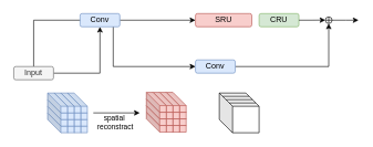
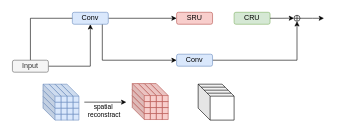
  <mxCell id="0" />
  <mxCell id="1" parent="0" />
  <mxCell id="2" value="" style="edgeStyle=orthogonalEdgeStyle;rounded=0;orthogonalLoop=1;jettySize=auto;html=1;" edge="1" parent="1" source="4" target="6"><mxGeometry relative="1" as="geometry" /></mxCell>
  <mxCell id="3" value="" style="edgeStyle=orthogonalEdgeStyle;rounded=0;orthogonalLoop=1;jettySize=auto;html=1;" edge="1" parent="1" source="4" target="10"><mxGeometry relative="1" as="geometry"><Array as="points"><mxPoint x="170" y="30" /><mxPoint x="170" y="100" /></Array></mxGeometry></mxCell>
  <mxCell id="4" value="Input" style="rounded=1;whiteSpace=wrap;html=1;fillColor=#f5f5f5;fontColor=#333333;strokeColor=#666666;" vertex="1" parent="1"><mxGeometry x="20" y="100" width="60" height="20" as="geometry" /></mxCell>
  <mxCell id="5" value="" style="edgeStyle=orthogonalEdgeStyle;rounded=0;orthogonalLoop=1;jettySize=auto;html=1;" edge="1" parent="1" source="6" target="7"><mxGeometry relative="1" as="geometry" /></mxCell>
  <mxCell id="6" value="Conv" style="rounded=1;whiteSpace=wrap;html=1;fillColor=#dae8fc;strokeColor=#6c8ebf;" vertex="1" parent="1"><mxGeometry x="120" y="20" width="60" height="20" as="geometry" /></mxCell>
- <mxCell id="7" value="SRU" style="rounded=1;whiteSpace=wrap;html=1;fillColor=#f8cecc;strokeColor=#b85450;" vertex="1" parent="1"><mxGeometry x="294" y="20" width="85" height="20" as="geometry" /></mxCell>
+ <mxCell id="7" value="SRU" style="rounded=1;whiteSpace=wrap;html=1;fillColor=#f8cecc;strokeColor=#b85450;" vertex="1" parent="1"><mxGeometry x="294" y="20" width="60" height="20" as="geometry" /></mxCell>
  <mxCell id="8" value="CRU" style="rounded=1;whiteSpace=wrap;html=1;fillColor=#d5e8d4;strokeColor=#82b366;" vertex="1" parent="1"><mxGeometry x="390" y="20" width="60" height="20" as="geometry" /></mxCell>
  <mxCell id="9" value="" style="edgeStyle=orthogonalEdgeStyle;rounded=0;orthogonalLoop=1;jettySize=auto;html=1;entryX=0.5;entryY=1;entryDx=0;entryDy=0;" edge="1" parent="1" source="10" target="11"><mxGeometry relative="1" as="geometry"><mxPoint x="420" y="100" as="targetPoint" /></mxGeometry></mxCell>
  <mxCell id="10" value="Conv" style="rounded=1;whiteSpace=wrap;html=1;fillColor=#dae8fc;strokeColor=#6c8ebf;" vertex="1" parent="1"><mxGeometry x="294" y="90" width="60" height="20" as="geometry" /></mxCell>
  <mxCell id="11" value="" style="shape=orEllipse;perimeter=ellipsePerimeter;whiteSpace=wrap;html=1;backgroundOutline=1;" vertex="1" parent="1"><mxGeometry x="490" y="25" width="10" height="10" as="geometry" /></mxCell>
  <mxCell id="12" value="" style="edgeStyle=orthogonalEdgeStyle;rounded=0;orthogonalLoop=1;jettySize=auto;html=1;exitX=1;exitY=0.5;exitDx=0;exitDy=0;" edge="1" parent="1" source="8"><mxGeometry relative="1" as="geometry"><mxPoint x="460" y="30" as="sourcePoint" /><mxPoint x="490" y="29.83" as="targetPoint" /></mxGeometry></mxCell>
  <mxCell id="13" value="" style="edgeStyle=orthogonalEdgeStyle;rounded=0;orthogonalLoop=1;jettySize=auto;html=1;exitX=1;exitY=0.5;exitDx=0;exitDy=0;" edge="1" parent="1"><mxGeometry relative="1" as="geometry"><mxPoint x="500" y="30" as="sourcePoint" /><mxPoint x="540" y="30" as="targetPoint" /><Array as="points"><mxPoint x="521" y="30.26" /></Array></mxGeometry></mxCell>
  <mxCell id="14" value="" style="shape=cube;whiteSpace=wrap;html=1;boundedLbl=1;backgroundOutline=1;darkOpacity=0.05;darkOpacity2=0.1;fillColor=#dae8fc;strokeColor=#6c8ebf;" vertex="1" parent="1"><mxGeometry x="101" y="170" width="30" height="30" as="geometry" /></mxCell>
  <mxCell id="15" value="" style="shape=cube;whiteSpace=wrap;html=1;boundedLbl=1;backgroundOutline=1;darkOpacity=0.05;darkOpacity2=0.1;fillColor=#dae8fc;strokeColor=#6c8ebf;" vertex="1" parent="1"><mxGeometry x="91" y="170" width="30" height="30" as="geometry" /></mxCell>
  <mxCell id="16" value="" style="shape=cube;whiteSpace=wrap;html=1;boundedLbl=1;backgroundOutline=1;darkOpacity=0.05;darkOpacity2=0.1;fillColor=#dae8fc;strokeColor=#6c8ebf;" vertex="1" parent="1"><mxGeometry x="81" y="170" width="30" height="30" as="geometry" /></mxCell>
  <mxCell id="17" value="" style="shape=cube;whiteSpace=wrap;html=1;boundedLbl=1;backgroundOutline=1;darkOpacity=0.05;darkOpacity2=0.1;fillColor=#dae8fc;strokeColor=#6c8ebf;" vertex="1" parent="1"><mxGeometry x="71" y="170" width="30" height="30" as="geometry" /></mxCell>
  <mxCell id="18" value="" style="shape=cube;whiteSpace=wrap;html=1;boundedLbl=1;backgroundOutline=1;darkOpacity=0.05;darkOpacity2=0.1;fillColor=#dae8fc;strokeColor=#6c8ebf;" vertex="1" parent="1"><mxGeometry x="101" y="160" width="30" height="30" as="geometry" /></mxCell>
  <mxCell id="19" value="" style="shape=cube;whiteSpace=wrap;html=1;boundedLbl=1;backgroundOutline=1;darkOpacity=0.05;darkOpacity2=0.1;fillColor=#dae8fc;strokeColor=#6c8ebf;" vertex="1" parent="1"><mxGeometry x="91" y="160" width="30" height="30" as="geometry" /></mxCell>
  <mxCell id="20" value="" style="shape=cube;whiteSpace=wrap;html=1;boundedLbl=1;backgroundOutline=1;darkOpacity=0.05;darkOpacity2=0.1;fillColor=#dae8fc;strokeColor=#6c8ebf;" vertex="1" parent="1"><mxGeometry x="81" y="160" width="30" height="30" as="geometry" /></mxCell>
  <mxCell id="21" value="" style="shape=cube;whiteSpace=wrap;html=1;boundedLbl=1;backgroundOutline=1;darkOpacity=0.05;darkOpacity2=0.1;fillColor=#dae8fc;strokeColor=#6c8ebf;" vertex="1" parent="1"><mxGeometry x="71" y="160" width="30" height="30" as="geometry" /></mxCell>
  <mxCell id="22" value="" style="shape=cube;whiteSpace=wrap;html=1;boundedLbl=1;backgroundOutline=1;darkOpacity=0.05;darkOpacity2=0.1;fillColor=#dae8fc;strokeColor=#6c8ebf;" vertex="1" parent="1"><mxGeometry x="101" y="150" width="30" height="30" as="geometry" /></mxCell>
  <mxCell id="23" value="" style="shape=cube;whiteSpace=wrap;html=1;boundedLbl=1;backgroundOutline=1;darkOpacity=0.05;darkOpacity2=0.1;fillColor=#dae8fc;strokeColor=#6c8ebf;" vertex="1" parent="1"><mxGeometry x="91" y="150" width="30" height="30" as="geometry" /></mxCell>
  <mxCell id="24" value="" style="shape=cube;whiteSpace=wrap;html=1;boundedLbl=1;backgroundOutline=1;darkOpacity=0.05;darkOpacity2=0.1;fillColor=#dae8fc;strokeColor=#6c8ebf;" vertex="1" parent="1"><mxGeometry x="81" y="150" width="30" height="30" as="geometry" /></mxCell>
  <mxCell id="25" value="" style="shape=cube;whiteSpace=wrap;html=1;boundedLbl=1;backgroundOutline=1;darkOpacity=0.05;darkOpacity2=0.1;fillColor=#dae8fc;strokeColor=#6c8ebf;" vertex="1" parent="1"><mxGeometry x="71" y="150" width="30" height="30" as="geometry" /></mxCell>
  <mxCell id="26" value="" style="shape=cube;whiteSpace=wrap;html=1;boundedLbl=1;backgroundOutline=1;darkOpacity=0.05;darkOpacity2=0.1;fillColor=#dae8fc;strokeColor=#6c8ebf;" vertex="1" parent="1"><mxGeometry x="101" y="140" width="30" height="30" as="geometry" /></mxCell>
  <mxCell id="27" value="" style="shape=cube;whiteSpace=wrap;html=1;boundedLbl=1;backgroundOutline=1;darkOpacity=0.05;darkOpacity2=0.1;fillColor=#dae8fc;strokeColor=#6c8ebf;" vertex="1" parent="1"><mxGeometry x="91" y="140" width="30" height="30" as="geometry" /></mxCell>
  <mxCell id="28" value="" style="shape=cube;whiteSpace=wrap;html=1;boundedLbl=1;backgroundOutline=1;darkOpacity=0.05;darkOpacity2=0.1;fillColor=#dae8fc;strokeColor=#6c8ebf;" vertex="1" parent="1"><mxGeometry x="81" y="140" width="30" height="30" as="geometry" /></mxCell>
  <mxCell id="29" value="" style="shape=cube;whiteSpace=wrap;html=1;boundedLbl=1;backgroundOutline=1;darkOpacity=0.05;darkOpacity2=0.1;fillColor=#dae8fc;strokeColor=#6c8ebf;" vertex="1" parent="1"><mxGeometry x="71" y="140" width="30" height="30" as="geometry" /></mxCell>
  <mxCell id="30" value="" style="shape=cube;whiteSpace=wrap;html=1;boundedLbl=1;backgroundOutline=1;darkOpacity=0.05;darkOpacity2=0.1;" vertex="1" parent="1"><mxGeometry x="330" y="140" width="60" height="60" as="geometry" /></mxCell>
  <mxCell id="31" value="" style="shape=cube;whiteSpace=wrap;html=1;boundedLbl=1;backgroundOutline=1;darkOpacity=0.05;darkOpacity2=0.1;fillColor=#f8cecc;strokeColor=#b85450;" vertex="1" parent="1"><mxGeometry x="250" y="169" width="30" height="30" as="geometry" /></mxCell>
  <mxCell id="32" value="" style="shape=cube;whiteSpace=wrap;html=1;boundedLbl=1;backgroundOutline=1;darkOpacity=0.05;darkOpacity2=0.1;fillColor=#f8cecc;strokeColor=#b85450;" vertex="1" parent="1"><mxGeometry x="240" y="169" width="30" height="30" as="geometry" /></mxCell>
  <mxCell id="33" value="" style="shape=cube;whiteSpace=wrap;html=1;boundedLbl=1;backgroundOutline=1;darkOpacity=0.05;darkOpacity2=0.1;fillColor=#f8cecc;strokeColor=#b85450;" vertex="1" parent="1"><mxGeometry x="230" y="169" width="30" height="30" as="geometry" /></mxCell>
  <mxCell id="34" value="" style="shape=cube;whiteSpace=wrap;html=1;boundedLbl=1;backgroundOutline=1;darkOpacity=0.05;darkOpacity2=0.1;fillColor=#f8cecc;strokeColor=#b85450;" vertex="1" parent="1"><mxGeometry x="220" y="169" width="30" height="30" as="geometry" /></mxCell>
  <mxCell id="35" value="" style="shape=cube;whiteSpace=wrap;html=1;boundedLbl=1;backgroundOutline=1;darkOpacity=0.05;darkOpacity2=0.1;fillColor=#f8cecc;strokeColor=#b85450;" vertex="1" parent="1"><mxGeometry x="250" y="159" width="30" height="30" as="geometry" /></mxCell>
  <mxCell id="36" value="" style="shape=cube;whiteSpace=wrap;html=1;boundedLbl=1;backgroundOutline=1;darkOpacity=0.05;darkOpacity2=0.1;fillColor=#f8cecc;strokeColor=#b85450;" vertex="1" parent="1"><mxGeometry x="240" y="159" width="30" height="30" as="geometry" /></mxCell>
  <mxCell id="37" value="" style="shape=cube;whiteSpace=wrap;html=1;boundedLbl=1;backgroundOutline=1;darkOpacity=0.05;darkOpacity2=0.1;fillColor=#f8cecc;strokeColor=#b85450;" vertex="1" parent="1"><mxGeometry x="230" y="159" width="30" height="30" as="geometry" /></mxCell>
  <mxCell id="38" value="" style="shape=cube;whiteSpace=wrap;html=1;boundedLbl=1;backgroundOutline=1;darkOpacity=0.05;darkOpacity2=0.1;fillColor=#f8cecc;strokeColor=#b85450;" vertex="1" parent="1"><mxGeometry x="220" y="159" width="30" height="30" as="geometry" /></mxCell>
  <mxCell id="39" value="" style="shape=cube;whiteSpace=wrap;html=1;boundedLbl=1;backgroundOutline=1;darkOpacity=0.05;darkOpacity2=0.1;fillColor=#f8cecc;strokeColor=#b85450;" vertex="1" parent="1"><mxGeometry x="250" y="149" width="30" height="30" as="geometry" /></mxCell>
  <mxCell id="40" value="" style="shape=cube;whiteSpace=wrap;html=1;boundedLbl=1;backgroundOutline=1;darkOpacity=0.05;darkOpacity2=0.1;fillColor=#f8cecc;strokeColor=#b85450;" vertex="1" parent="1"><mxGeometry x="240" y="149" width="30" height="30" as="geometry" /></mxCell>
  <mxCell id="41" value="" style="shape=cube;whiteSpace=wrap;html=1;boundedLbl=1;backgroundOutline=1;darkOpacity=0.05;darkOpacity2=0.1;fillColor=#f8cecc;strokeColor=#b85450;" vertex="1" parent="1"><mxGeometry x="230" y="149" width="30" height="30" as="geometry" /></mxCell>
  <mxCell id="42" value="" style="shape=cube;whiteSpace=wrap;html=1;boundedLbl=1;backgroundOutline=1;darkOpacity=0.05;darkOpacity2=0.1;fillColor=#f8cecc;strokeColor=#b85450;" vertex="1" parent="1"><mxGeometry x="220" y="149" width="30" height="30" as="geometry" /></mxCell>
  <mxCell id="43" value="" style="shape=cube;whiteSpace=wrap;html=1;boundedLbl=1;backgroundOutline=1;darkOpacity=0.05;darkOpacity2=0.1;fillColor=#f8cecc;strokeColor=#b85450;" vertex="1" parent="1"><mxGeometry x="250" y="139" width="30" height="30" as="geometry" /></mxCell>
  <mxCell id="44" value="" style="shape=cube;whiteSpace=wrap;html=1;boundedLbl=1;backgroundOutline=1;darkOpacity=0.05;darkOpacity2=0.1;fillColor=#f8cecc;strokeColor=#b85450;" vertex="1" parent="1"><mxGeometry x="240" y="139" width="30" height="30" as="geometry" /></mxCell>
  <mxCell id="45" value="" style="shape=cube;whiteSpace=wrap;html=1;boundedLbl=1;backgroundOutline=1;darkOpacity=0.05;darkOpacity2=0.1;fillColor=#f8cecc;strokeColor=#b85450;" vertex="1" parent="1"><mxGeometry x="230" y="139" width="30" height="30" as="geometry" /></mxCell>
  <mxCell id="46" value="" style="shape=cube;whiteSpace=wrap;html=1;boundedLbl=1;backgroundOutline=1;darkOpacity=0.05;darkOpacity2=0.1;fillColor=#f8cecc;strokeColor=#b85450;" vertex="1" parent="1"><mxGeometry x="220" y="139" width="30" height="30" as="geometry" /></mxCell>
  <mxCell id="47" value="" style="endArrow=classic;html=1;rounded=0;" edge="1" parent="1"><mxGeometry width="50" height="50" relative="1" as="geometry"><mxPoint x="140" y="170" as="sourcePoint" /><mxPoint x="210" y="170" as="targetPoint" /></mxGeometry></mxCell>
  <mxCell id="48" value="spatial&amp;nbsp;&lt;div&gt;reconstract&lt;/div&gt;" style="edgeLabel;html=1;align=center;verticalAlign=middle;resizable=0;points=[];" vertex="1" connectable="0" parent="47"><mxGeometry x="0.269" relative="1" as="geometry"><mxPoint x="-12" y="14" as="offset" /></mxGeometry></mxCell>
  <mxCell id="49" value="" style="endArrow=none;html=1;rounded=0;" edge="1" parent="1"><mxGeometry width="50" height="50" relative="1" as="geometry"><mxPoint x="340" y="150" as="sourcePoint" /><mxPoint x="380" y="150" as="targetPoint" /></mxGeometry></mxCell>
  <mxCell id="50" value="" style="endArrow=none;html=1;rounded=0;" edge="1" parent="1"><mxGeometry width="50" height="50" relative="1" as="geometry"><mxPoint x="345" y="155" as="sourcePoint" /><mxPoint x="385" y="155" as="targetPoint" /></mxGeometry></mxCell>
  <mxCell id="51" value="" style="endArrow=none;html=1;rounded=0;" edge="1" parent="1"><mxGeometry width="50" height="50" relative="1" as="geometry"><mxPoint x="335" y="145" as="sourcePoint" /><mxPoint x="375" y="145" as="targetPoint" /></mxGeometry></mxCell>
